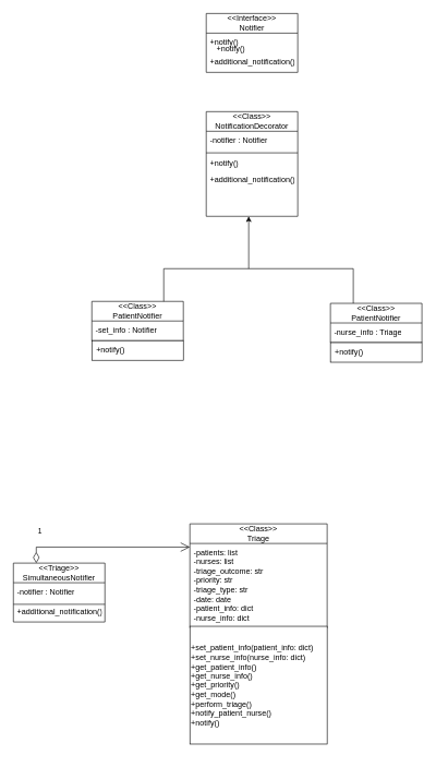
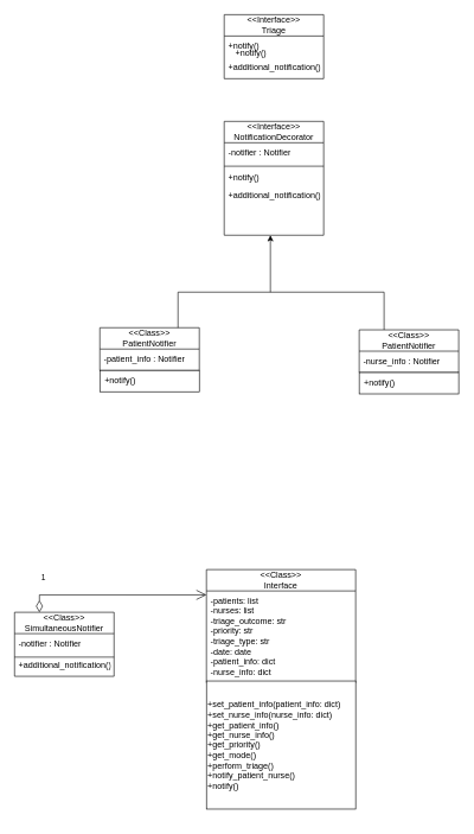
  <mxCell id="0" />
  <mxCell id="1" parent="0" />
- <mxCell id="2" value="&amp;lt;&amp;lt;Interface&amp;gt;&amp;gt;&lt;br&gt;Notifier" style="swimlane;fontStyle=0;childLayout=stackLayout;horizontal=1;startSize=30;horizontalStack=0;resizeParent=1;resizeParentMax=0;resizeLast=0;collapsible=1;marginBottom=0;whiteSpace=wrap;html=1;" vertex="1" parent="1"><mxGeometry x="315" y="20" width="140" height="90" as="geometry" /></mxCell>
+ <mxCell id="2" value="&amp;lt;&amp;lt;Interface&amp;gt;&amp;gt;&lt;br&gt;Triage" style="swimlane;fontStyle=0;childLayout=stackLayout;horizontal=1;startSize=30;horizontalStack=0;resizeParent=1;resizeParentMax=0;resizeLast=0;collapsible=1;marginBottom=0;whiteSpace=wrap;html=1;" vertex="1" parent="1"><mxGeometry x="315" y="20" width="140" height="90" as="geometry" /></mxCell>
  <mxCell id="3" value="+notify()" style="text;strokeColor=none;fillColor=none;align=left;verticalAlign=middle;spacingLeft=4;spacingRight=4;overflow=hidden;points=[[0,0.5],[1,0.5]];portConstraint=eastwest;rotatable=0;whiteSpace=wrap;html=1;" vertex="1" parent="2"><mxGeometry y="30" width="140" height="30" as="geometry" /></mxCell>
  <mxCell id="4" value="+additional_notification()" style="text;strokeColor=none;fillColor=none;align=left;verticalAlign=middle;spacingLeft=4;spacingRight=4;overflow=hidden;points=[[0,0.5],[1,0.5]];portConstraint=eastwest;rotatable=0;whiteSpace=wrap;html=1;" vertex="1" parent="2"><mxGeometry y="60" width="140" height="30" as="geometry" /></mxCell>
  <mxCell id="5" value="+notify()" style="text;strokeColor=none;fillColor=none;align=left;verticalAlign=middle;spacingLeft=4;spacingRight=4;overflow=hidden;points=[[0,0.5],[1,0.5]];portConstraint=eastwest;rotatable=0;whiteSpace=wrap;html=1;" vertex="1" parent="1"><mxGeometry x="325" y="60" width="140" height="30" as="geometry" /></mxCell>
  <mxCell id="6" value="" style="group" vertex="1" connectable="0" parent="1"><mxGeometry x="315" y="170" width="140" height="160" as="geometry" /></mxCell>
- <mxCell id="7" value="&amp;lt;&amp;lt;Class&amp;gt;&amp;gt;&lt;br&gt;NotificationDecorator" style="swimlane;fontStyle=0;childLayout=stackLayout;horizontal=1;startSize=30;horizontalStack=0;resizeParent=1;resizeParentMax=0;resizeLast=0;collapsible=1;marginBottom=0;whiteSpace=wrap;html=1;movable=0;resizable=0;rotatable=0;deletable=0;editable=0;locked=1;connectable=0;" vertex="1" parent="6"><mxGeometry width="140" height="160" as="geometry" /></mxCell>
+ <mxCell id="7" value="&amp;lt;&amp;lt;Interface&amp;gt;&amp;gt;&lt;br&gt;NotificationDecorator" style="swimlane;fontStyle=0;childLayout=stackLayout;horizontal=1;startSize=30;horizontalStack=0;resizeParent=1;resizeParentMax=0;resizeLast=0;collapsible=1;marginBottom=0;whiteSpace=wrap;html=1;movable=0;resizable=0;rotatable=0;deletable=0;editable=0;locked=1;connectable=0;" vertex="1" parent="6"><mxGeometry width="140" height="160" as="geometry" /></mxCell>
  <mxCell id="8" value="-notifier : Notifier" style="text;strokeColor=none;fillColor=none;align=left;verticalAlign=middle;spacingLeft=4;spacingRight=4;overflow=hidden;points=[[0,0.5],[1,0.5]];portConstraint=eastwest;rotatable=0;whiteSpace=wrap;html=1;movable=0;resizable=0;deletable=0;editable=0;locked=1;connectable=0;" vertex="1" parent="7"><mxGeometry y="30" width="140" height="30" as="geometry" /></mxCell>
  <mxCell id="9" value="" style="endArrow=none;html=1;rounded=0;exitX=0;exitY=0.5;exitDx=0;exitDy=0;entryX=1;entryY=0.5;entryDx=0;entryDy=0;" edge="1" parent="6"><mxGeometry width="50" height="50" relative="1" as="geometry"><mxPoint y="63" as="sourcePoint" /><mxPoint x="140" y="63" as="targetPoint" /></mxGeometry></mxCell>
  <mxCell id="10" value="+notify()" style="text;strokeColor=none;fillColor=none;align=left;verticalAlign=middle;spacingLeft=4;spacingRight=4;overflow=hidden;points=[[0,0.5],[1,0.5]];portConstraint=eastwest;rotatable=0;whiteSpace=wrap;html=1;" vertex="1" parent="6"><mxGeometry y="65" width="140" height="30" as="geometry" /></mxCell>
  <mxCell id="11" value="+additional_notification()" style="text;strokeColor=none;fillColor=none;align=left;verticalAlign=middle;spacingLeft=4;spacingRight=4;overflow=hidden;points=[[0,0.5],[1,0.5]];portConstraint=eastwest;rotatable=0;whiteSpace=wrap;html=1;" vertex="1" parent="6"><mxGeometry y="90" width="140" height="30" as="geometry" /></mxCell>
  <mxCell id="12" value="" style="group;movable=1;resizable=1;rotatable=1;deletable=1;editable=1;locked=0;connectable=1;" vertex="1" connectable="0" parent="1"><mxGeometry x="290" y="800" width="210" height="350" as="geometry" /></mxCell>
- <mxCell id="13" value="&amp;lt;&amp;lt;Class&amp;gt;&amp;gt;&lt;br&gt;Triage" style="swimlane;fontStyle=0;childLayout=stackLayout;horizontal=1;startSize=30;horizontalStack=0;resizeParent=1;resizeParentMax=0;resizeLast=0;collapsible=1;marginBottom=0;whiteSpace=wrap;html=1;movable=1;resizable=1;rotatable=1;deletable=1;editable=1;locked=0;connectable=1;" vertex="1" parent="12"><mxGeometry width="210" height="158.947" as="geometry" /></mxCell>
+ <mxCell id="13" value="&amp;lt;&amp;lt;Class&amp;gt;&amp;gt;&lt;br&gt;Interface" style="swimlane;fontStyle=0;childLayout=stackLayout;horizontal=1;startSize=30;horizontalStack=0;resizeParent=1;resizeParentMax=0;resizeLast=0;collapsible=1;marginBottom=0;whiteSpace=wrap;html=1;movable=1;resizable=1;rotatable=1;deletable=1;editable=1;locked=0;connectable=1;" vertex="1" parent="12"><mxGeometry width="210" height="158.947" as="geometry" /></mxCell>
  <mxCell id="14" value="-patients: list&amp;nbsp;&lt;br&gt;-nurses: list&amp;nbsp;&lt;br&gt;-triage_outcome: str&amp;nbsp;&lt;br&gt;-priority: str&lt;br&gt;-triage_type: str&lt;br&gt;-date: date&lt;br&gt;-patient_info: dict&lt;br&gt;-nurse_info: dict  " style="text;strokeColor=none;fillColor=none;align=left;verticalAlign=middle;spacingLeft=4;spacingRight=4;overflow=hidden;points=[[0,0.5],[1,0.5]];portConstraint=eastwest;rotatable=1;whiteSpace=wrap;html=1;movable=1;resizable=1;deletable=1;editable=1;locked=0;connectable=1;" vertex="1" parent="13"><mxGeometry y="30" width="210" height="128.947" as="geometry" /></mxCell>
  <mxCell id="15" value="" style="group" vertex="1" connectable="0" parent="12"><mxGeometry x="-3" y="156.579" width="213" height="193.421" as="geometry" /></mxCell>
  <mxCell id="16" value="+set_patient_info(patient_info: dict)&lt;br&gt;+set_nurse_info(nurse_info: dict)&lt;br&gt;+get_patient_info()&lt;br&gt;+get_nurse_info()&lt;br&gt;+get_priority()&lt;br&gt;+get_mode()&lt;br&gt;+perform_triage()&lt;br&gt;+notify_patient_nurse()&lt;div&gt;+notify()&lt;/div&gt;" style="rounded=0;whiteSpace=wrap;html=1;align=left;" vertex="1" parent="15"><mxGeometry x="3" width="210" height="180" as="geometry" /></mxCell>
  <mxCell id="17" value="&amp;lt;&amp;lt;Class&amp;gt;&amp;gt;&lt;br&gt;PatientNotifier" style="swimlane;fontStyle=0;childLayout=stackLayout;horizontal=1;startSize=30;horizontalStack=0;resizeParent=1;resizeParentMax=0;resizeLast=0;collapsible=1;marginBottom=0;whiteSpace=wrap;html=1;movable=1;resizable=1;rotatable=1;deletable=1;editable=1;locked=0;connectable=1;" vertex="1" parent="1"><mxGeometry x="505" y="463" width="140" height="60" as="geometry" /></mxCell>
- <mxCell id="18" value="-nurse_info : Triage" style="text;strokeColor=none;fillColor=none;align=left;verticalAlign=middle;spacingLeft=4;spacingRight=4;overflow=hidden;points=[[0,0.5],[1,0.5]];portConstraint=eastwest;rotatable=1;whiteSpace=wrap;html=1;movable=1;resizable=1;deletable=1;editable=1;locked=0;connectable=1;" vertex="1" parent="17"><mxGeometry y="30" width="140" height="30" as="geometry" /></mxCell>
+ <mxCell id="18" value="-nurse_info : Notifier" style="text;strokeColor=none;fillColor=none;align=left;verticalAlign=middle;spacingLeft=4;spacingRight=4;overflow=hidden;points=[[0,0.5],[1,0.5]];portConstraint=eastwest;rotatable=1;whiteSpace=wrap;html=1;movable=1;resizable=1;deletable=1;editable=1;locked=0;connectable=1;" vertex="1" parent="17"><mxGeometry y="30" width="140" height="30" as="geometry" /></mxCell>
  <mxCell id="19" value="&lt;span style=&quot;color: rgba(0, 0, 0, 0); font-family: monospace; font-size: 0px; text-align: start; text-wrap-mode: nowrap;&quot;&gt;+notify&lt;/span&gt;" style="rounded=0;whiteSpace=wrap;html=1;" vertex="1" parent="1"><mxGeometry x="505" y="523" width="140" height="30" as="geometry" /></mxCell>
  <mxCell id="20" value="+notify()" style="text;html=1;align=left;verticalAlign=middle;whiteSpace=wrap;rounded=0;" vertex="1" parent="1"><mxGeometry x="510" y="523" width="60" height="30" as="geometry" /></mxCell>
- <mxCell id="21" value="&amp;lt;&amp;lt;Triage&amp;gt;&amp;gt;&lt;br&gt;SimultaneousNotifier" style="swimlane;fontStyle=0;childLayout=stackLayout;horizontal=1;startSize=30;horizontalStack=0;resizeParent=1;resizeParentMax=0;resizeLast=0;collapsible=1;marginBottom=0;whiteSpace=wrap;html=1;movable=1;resizable=1;rotatable=1;deletable=1;editable=1;locked=0;connectable=1;" vertex="1" parent="1"><mxGeometry x="20" y="860" width="140" height="90" as="geometry" /></mxCell>
+ <mxCell id="21" value="&amp;lt;&amp;lt;Class&amp;gt;&amp;gt;&lt;br&gt;SimultaneousNotifier" style="swimlane;fontStyle=0;childLayout=stackLayout;horizontal=1;startSize=30;horizontalStack=0;resizeParent=1;resizeParentMax=0;resizeLast=0;collapsible=1;marginBottom=0;whiteSpace=wrap;html=1;movable=1;resizable=1;rotatable=1;deletable=1;editable=1;locked=0;connectable=1;" vertex="1" parent="1"><mxGeometry x="20" y="860" width="140" height="90" as="geometry" /></mxCell>
  <mxCell id="22" value="-notifier : Notifier" style="text;strokeColor=none;fillColor=none;align=left;verticalAlign=middle;spacingLeft=4;spacingRight=4;overflow=hidden;points=[[0,0.5],[1,0.5]];portConstraint=eastwest;rotatable=1;whiteSpace=wrap;html=1;movable=1;resizable=1;deletable=1;editable=1;locked=0;connectable=1;" vertex="1" parent="21"><mxGeometry y="30" width="140" height="30" as="geometry" /></mxCell>
  <mxCell id="23" value="+additional_notification()" style="text;strokeColor=none;fillColor=none;align=left;verticalAlign=middle;spacingLeft=4;spacingRight=4;overflow=hidden;points=[[0,0.5],[1,0.5]];portConstraint=eastwest;rotatable=0;whiteSpace=wrap;html=1;" vertex="1" parent="21"><mxGeometry y="60" width="140" height="30" as="geometry" /></mxCell>
  <mxCell id="24" value="" style="endArrow=none;html=1;rounded=0;exitX=0;exitY=0.5;exitDx=0;exitDy=0;entryX=1;entryY=0.5;entryDx=0;entryDy=0;" edge="1" parent="1"><mxGeometry width="50" height="50" relative="1" as="geometry"><mxPoint x="20" y="923" as="sourcePoint" /><mxPoint x="160" y="923" as="targetPoint" /></mxGeometry></mxCell>
  <mxCell id="25" value="1" style="endArrow=open;html=1;endSize=12;startArrow=diamondThin;startSize=14;startFill=0;edgeStyle=orthogonalEdgeStyle;align=left;verticalAlign=bottom;rounded=0;exitX=0.25;exitY=0;exitDx=0;exitDy=0;entryX=0;entryY=0.043;entryDx=0;entryDy=0;entryPerimeter=0;" edge="1" parent="1" source="21" target="14"><mxGeometry x="-0.811" y="15" relative="1" as="geometry"><mxPoint x="50" y="810" as="sourcePoint" /><mxPoint x="210" y="810" as="targetPoint" /><mxPoint as="offset" /></mxGeometry></mxCell>
  <mxCell id="26" value="" style="endArrow=classic;html=1;rounded=0;" edge="1" parent="1"><mxGeometry width="50" height="50" relative="1" as="geometry"><mxPoint x="380" y="410" as="sourcePoint" /><mxPoint x="380" y="330" as="targetPoint" /></mxGeometry></mxCell>
  <mxCell id="27" value="" style="endArrow=none;html=1;rounded=0;" edge="1" parent="1"><mxGeometry width="50" height="50" relative="1" as="geometry"><mxPoint x="250" y="410" as="sourcePoint" /><mxPoint x="540" y="410" as="targetPoint" /></mxGeometry></mxCell>
  <mxCell id="28" value="" style="endArrow=none;html=1;rounded=0;" edge="1" parent="1"><mxGeometry width="50" height="50" relative="1" as="geometry"><mxPoint x="250" y="470" as="sourcePoint" /><mxPoint x="250" y="410" as="targetPoint" /></mxGeometry></mxCell>
  <mxCell id="29" value="&amp;lt;&amp;lt;Class&amp;gt;&amp;gt;&lt;br&gt;PatientNotifier" style="swimlane;fontStyle=0;childLayout=stackLayout;horizontal=1;startSize=30;horizontalStack=0;resizeParent=1;resizeParentMax=0;resizeLast=0;collapsible=1;marginBottom=0;whiteSpace=wrap;html=1;movable=1;resizable=1;rotatable=1;deletable=1;editable=1;locked=0;connectable=1;" vertex="1" parent="1"><mxGeometry x="140" y="460" width="140" height="60" as="geometry" /></mxCell>
- <mxCell id="30" value="-set_info : Notifier" style="text;strokeColor=none;fillColor=none;align=left;verticalAlign=middle;spacingLeft=4;spacingRight=4;overflow=hidden;points=[[0,0.5],[1,0.5]];portConstraint=eastwest;rotatable=1;whiteSpace=wrap;html=1;movable=1;resizable=1;deletable=1;editable=1;locked=0;connectable=1;" vertex="1" parent="29"><mxGeometry y="30" width="140" height="30" as="geometry" /></mxCell>
+ <mxCell id="30" value="-patient_info : Notifier" style="text;strokeColor=none;fillColor=none;align=left;verticalAlign=middle;spacingLeft=4;spacingRight=4;overflow=hidden;points=[[0,0.5],[1,0.5]];portConstraint=eastwest;rotatable=1;whiteSpace=wrap;html=1;movable=1;resizable=1;deletable=1;editable=1;locked=0;connectable=1;" vertex="1" parent="29"><mxGeometry y="30" width="140" height="30" as="geometry" /></mxCell>
  <mxCell id="31" value="&lt;span style=&quot;color: rgba(0, 0, 0, 0); font-family: monospace; font-size: 0px; text-align: start; text-wrap-mode: nowrap;&quot;&gt;+notify&lt;/span&gt;" style="rounded=0;whiteSpace=wrap;html=1;" vertex="1" parent="1"><mxGeometry x="140" y="520" width="140" height="30" as="geometry" /></mxCell>
  <mxCell id="32" value="+notify()" style="text;html=1;align=left;verticalAlign=middle;whiteSpace=wrap;rounded=0;" vertex="1" parent="1"><mxGeometry x="145" y="520" width="60" height="30" as="geometry" /></mxCell>
  <mxCell id="33" value="" style="endArrow=none;html=1;rounded=0;exitX=0.25;exitY=0;exitDx=0;exitDy=0;" edge="1" parent="1" source="17"><mxGeometry width="50" height="50" relative="1" as="geometry"><mxPoint x="540" y="470" as="sourcePoint" /><mxPoint x="540" y="410" as="targetPoint" /></mxGeometry></mxCell>
